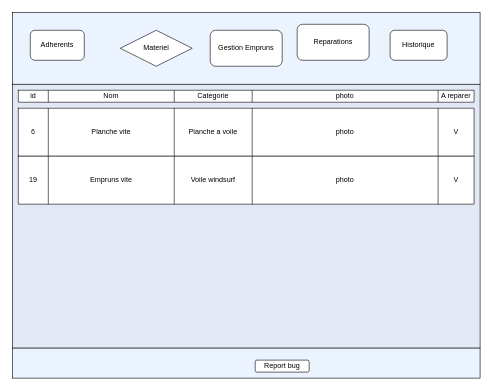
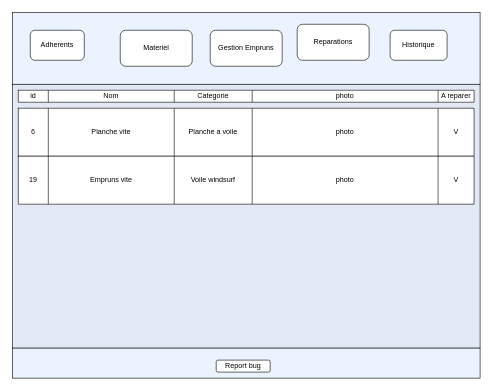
  <mxCell id="0" />
  <mxCell id="1" parent="0" />
  <mxCell id="2" value="" style="rounded=0;whiteSpace=wrap;html=1;fillColor=#EBF3FF;" vertex="1" parent="1"><mxGeometry width="780" height="120" as="geometry" x="20" y="20" /></mxCell>
  <mxCell id="3" value="Adherents" style="rounded=1;whiteSpace=wrap;html=1;" vertex="1" parent="1"><mxGeometry x="50" y="50" width="90" height="50" as="geometry" /></mxCell>
- <mxCell id="4" value="Materiel" style="rhombus;whiteSpace=wrap;html=1;" vertex="1" parent="1"><mxGeometry x="200" y="50" width="120" height="60" as="geometry" /></mxCell>
+ <mxCell id="4" value="Materiel" style="rounded=1;whiteSpace=wrap;html=1;" vertex="1" parent="1"><mxGeometry x="200" y="50" width="120" height="60" as="geometry" /></mxCell>
  <mxCell id="5" value="Gestion Empruns" style="rounded=1;whiteSpace=wrap;html=1;" vertex="1" parent="1"><mxGeometry x="350" y="50" width="120" height="60" as="geometry" /></mxCell>
  <mxCell id="6" value="Reparations" style="rounded=1;whiteSpace=wrap;html=1;" vertex="1" parent="1"><mxGeometry x="495" y="40" width="120" height="60" as="geometry" /></mxCell>
  <mxCell id="7" value="Historique" style="rounded=1;whiteSpace=wrap;html=1;" vertex="1" parent="1"><mxGeometry x="650" y="50" width="95" height="50" as="geometry" /></mxCell>
  <mxCell id="8" value="" style="rounded=0;whiteSpace=wrap;html=1;fillColor=#E2E9F5;" vertex="1" parent="1"><mxGeometry y="140" width="780" height="440" as="geometry" x="20" /></mxCell>
  <mxCell id="9" value="" style="rounded=0;whiteSpace=wrap;html=1;fillColor=#EBF3FF;" vertex="1" parent="1"><mxGeometry y="580" width="780" height="50" as="geometry" x="20" /></mxCell>
- <mxCell id="10" value="Report bug" style="rounded=1;whiteSpace=wrap;html=1;" vertex="1" parent="1"><mxGeometry x="425" y="600" width="90" height="20" as="geometry" /></mxCell>
+ <mxCell id="10" value="Report bug" style="rounded=1;whiteSpace=wrap;html=1;" vertex="1" parent="1"><mxGeometry x="360" y="600" width="90" height="20" as="geometry" /></mxCell>
  <mxCell id="11" value="" style="shape=table;startSize=0;container=1;collapsible=0;childLayout=tableLayout;" vertex="1" parent="1"><mxGeometry x="30" y="150" width="760" height="20" as="geometry" /></mxCell>
  <mxCell id="12" value="" style="shape=tableRow;horizontal=0;startSize=0;swimlaneHead=0;swimlaneBody=0;strokeColor=inherit;top=0;left=0;bottom=0;right=0;collapsible=0;dropTarget=0;fillColor=none;points=[[0,0.5],[1,0.5]];portConstraint=eastwest;" vertex="1" parent="11"><mxGeometry width="760" height="20" as="geometry" /></mxCell>
  <mxCell id="13" value="id" style="shape=partialRectangle;html=1;whiteSpace=wrap;connectable=0;strokeColor=inherit;overflow=hidden;fillColor=none;top=0;left=0;bottom=0;right=0;pointerEvents=1;" vertex="1" parent="12"><mxGeometry width="50" height="20" as="geometry"><mxRectangle width="50" height="20" as="alternateBounds" /></mxGeometry></mxCell>
  <mxCell id="14" value="Nom" style="shape=partialRectangle;html=1;whiteSpace=wrap;connectable=0;strokeColor=inherit;overflow=hidden;fillColor=none;top=0;left=0;bottom=0;right=0;pointerEvents=1;" vertex="1" parent="12"><mxGeometry x="50" width="210" height="20" as="geometry"><mxRectangle width="210" height="20" as="alternateBounds" /></mxGeometry></mxCell>
  <mxCell id="15" value="Categorie" style="shape=partialRectangle;html=1;whiteSpace=wrap;connectable=0;strokeColor=inherit;overflow=hidden;fillColor=none;top=0;left=0;bottom=0;right=0;pointerEvents=1;" vertex="1" parent="12"><mxGeometry x="260" width="130" height="20" as="geometry"><mxRectangle width="130" height="20" as="alternateBounds" /></mxGeometry></mxCell>
  <mxCell id="16" value="photo" style="shape=partialRectangle;html=1;whiteSpace=wrap;connectable=0;strokeColor=inherit;overflow=hidden;fillColor=none;top=0;left=0;bottom=0;right=0;pointerEvents=1;" vertex="1" parent="12"><mxGeometry x="390" width="310" height="20" as="geometry"><mxRectangle width="310" height="20" as="alternateBounds" /></mxGeometry></mxCell>
  <mxCell id="17" value="A reparer" style="shape=partialRectangle;html=1;whiteSpace=wrap;connectable=0;strokeColor=inherit;overflow=hidden;fillColor=none;top=0;left=0;bottom=0;right=0;pointerEvents=1;" vertex="1" parent="12"><mxGeometry x="700" width="60" height="20" as="geometry"><mxRectangle width="60" height="20" as="alternateBounds" /></mxGeometry></mxCell>
  <mxCell id="18" value="" style="shape=table;startSize=0;container=1;collapsible=0;childLayout=tableLayout;" vertex="1" parent="1"><mxGeometry x="30" y="180" width="760" height="80" as="geometry" /></mxCell>
  <mxCell id="19" value="" style="shape=tableRow;horizontal=0;startSize=0;swimlaneHead=0;swimlaneBody=0;strokeColor=inherit;top=0;left=0;bottom=0;right=0;collapsible=0;dropTarget=0;fillColor=none;points=[[0,0.5],[1,0.5]];portConstraint=eastwest;" vertex="1" parent="18"><mxGeometry width="760" height="80" as="geometry" /></mxCell>
  <mxCell id="20" value="6" style="shape=partialRectangle;html=1;whiteSpace=wrap;connectable=0;strokeColor=inherit;overflow=hidden;fillColor=none;top=0;left=0;bottom=0;right=0;pointerEvents=1;" vertex="1" parent="19"><mxGeometry width="50" height="80" as="geometry"><mxRectangle width="50" height="80" as="alternateBounds" /></mxGeometry></mxCell>
  <mxCell id="21" value="Planche vite" style="shape=partialRectangle;html=1;whiteSpace=wrap;connectable=0;strokeColor=inherit;overflow=hidden;fillColor=none;top=0;left=0;bottom=0;right=0;pointerEvents=1;" vertex="1" parent="19"><mxGeometry x="50" width="210" height="80" as="geometry"><mxRectangle width="210" height="80" as="alternateBounds" /></mxGeometry></mxCell>
  <mxCell id="22" value="Planche a voile" style="shape=partialRectangle;html=1;whiteSpace=wrap;connectable=0;strokeColor=inherit;overflow=hidden;fillColor=none;top=0;left=0;bottom=0;right=0;pointerEvents=1;" vertex="1" parent="19"><mxGeometry x="260" width="130" height="80" as="geometry"><mxRectangle width="130" height="80" as="alternateBounds" /></mxGeometry></mxCell>
  <mxCell id="23" value="photo" style="shape=partialRectangle;html=1;whiteSpace=wrap;connectable=0;strokeColor=inherit;overflow=hidden;fillColor=none;top=0;left=0;bottom=0;right=0;pointerEvents=1;" vertex="1" parent="19"><mxGeometry x="390" width="310" height="80" as="geometry"><mxRectangle width="310" height="80" as="alternateBounds" /></mxGeometry></mxCell>
  <mxCell id="24" value="V" style="shape=partialRectangle;html=1;whiteSpace=wrap;connectable=0;strokeColor=inherit;overflow=hidden;fillColor=none;top=0;left=0;bottom=0;right=0;pointerEvents=1;" vertex="1" parent="19"><mxGeometry x="700" width="60" height="80" as="geometry"><mxRectangle width="60" height="80" as="alternateBounds" /></mxGeometry></mxCell>
  <mxCell id="25" value="" style="shape=table;startSize=0;container=1;collapsible=0;childLayout=tableLayout;" vertex="1" parent="1"><mxGeometry x="30" y="260" width="760" height="80" as="geometry" /></mxCell>
  <mxCell id="26" value="" style="shape=tableRow;horizontal=0;startSize=0;swimlaneHead=0;swimlaneBody=0;strokeColor=inherit;top=0;left=0;bottom=0;right=0;collapsible=0;dropTarget=0;fillColor=none;points=[[0,0.5],[1,0.5]];portConstraint=eastwest;" vertex="1" parent="25"><mxGeometry width="760" height="80" as="geometry" /></mxCell>
  <mxCell id="27" value="19" style="shape=partialRectangle;html=1;whiteSpace=wrap;connectable=0;strokeColor=inherit;overflow=hidden;fillColor=none;top=0;left=0;bottom=0;right=0;pointerEvents=1;" vertex="1" parent="26"><mxGeometry width="50" height="80" as="geometry"><mxRectangle width="50" height="80" as="alternateBounds" /></mxGeometry></mxCell>
  <mxCell id="28" value="Empruns vite" style="shape=partialRectangle;html=1;whiteSpace=wrap;connectable=0;strokeColor=inherit;overflow=hidden;fillColor=none;top=0;left=0;bottom=0;right=0;pointerEvents=1;" vertex="1" parent="26"><mxGeometry x="50" width="210" height="80" as="geometry"><mxRectangle width="210" height="80" as="alternateBounds" /></mxGeometry></mxCell>
  <mxCell id="29" value="Voile windsurf" style="shape=partialRectangle;html=1;whiteSpace=wrap;connectable=0;strokeColor=inherit;overflow=hidden;fillColor=none;top=0;left=0;bottom=0;right=0;pointerEvents=1;" vertex="1" parent="26"><mxGeometry x="260" width="130" height="80" as="geometry"><mxRectangle width="130" height="80" as="alternateBounds" /></mxGeometry></mxCell>
  <mxCell id="30" value="photo" style="shape=partialRectangle;html=1;whiteSpace=wrap;connectable=0;strokeColor=inherit;overflow=hidden;fillColor=none;top=0;left=0;bottom=0;right=0;pointerEvents=1;" vertex="1" parent="26"><mxGeometry x="390" width="310" height="80" as="geometry"><mxRectangle width="310" height="80" as="alternateBounds" /></mxGeometry></mxCell>
  <mxCell id="31" value="V" style="shape=partialRectangle;html=1;whiteSpace=wrap;connectable=0;strokeColor=inherit;overflow=hidden;fillColor=none;top=0;left=0;bottom=0;right=0;pointerEvents=1;" vertex="1" parent="26"><mxGeometry x="700" width="60" height="80" as="geometry"><mxRectangle width="60" height="80" as="alternateBounds" /></mxGeometry></mxCell>
